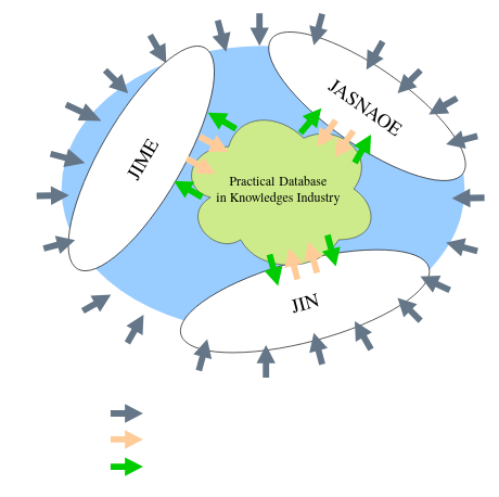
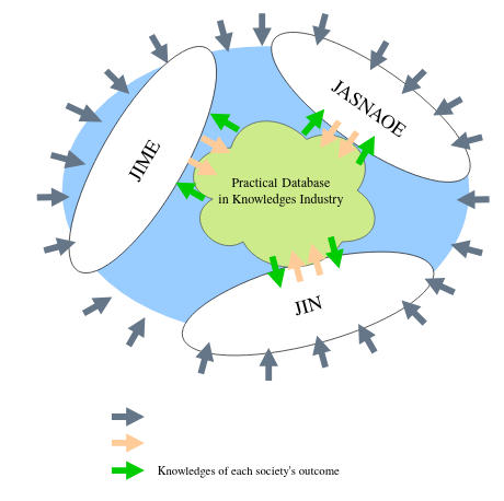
  <mxCell id="0" />
  <mxCell id="1" parent="0" />
  <mxCell id="2" value="" style="ellipse;whiteSpace=wrap;html=1;fillColor=#99CCFF;strokeColor=none;fontColor=#333333;movable=1;resizable=1;rotatable=1;deletable=1;editable=1;locked=0;connectable=1;" parent="1" vertex="1"><mxGeometry x="93.37" y="70" width="620" height="440" as="geometry" /></mxCell>
  <mxCell id="3" value="JASNAOE" style="strokeWidth=1;html=1;shape=mxgraph.flowchart.start_1;whiteSpace=wrap;rotation=35;fontSize=30;fontFamily=TeX Gyre Termes;movable=1;resizable=1;rotatable=1;deletable=1;editable=1;locked=0;connectable=1;" parent="1" vertex="1"><mxGeometry x="383.37" y="103.19" width="360" height="119.44" as="geometry" /></mxCell>
  <mxCell id="4" value="JIME" style="strokeWidth=1;html=1;shape=mxgraph.flowchart.start_1;whiteSpace=wrap;rotation=-60;fontSize=30;fontFamily=TeX Gyre Termes;movable=1;resizable=1;rotatable=1;deletable=1;editable=1;locked=0;connectable=1;" parent="1" vertex="1"><mxGeometry y="180" width="392.36" height="126.14" as="geometry" x="20" /></mxCell>
  <mxCell id="5" value="JIN" style="strokeWidth=1;html=1;shape=mxgraph.flowchart.start_1;whiteSpace=wrap;rotation=-15;fontSize=30;fontFamily=TeX Gyre Termes;movable=1;resizable=1;rotatable=1;deletable=1;editable=1;locked=0;connectable=1;" parent="1" vertex="1"><mxGeometry x="270.21" y="400.1" width="395.18" height="124.81" as="geometry" /></mxCell>
  <mxCell id="6" value="&lt;div&gt;Practical&amp;nbsp;&lt;span style=&quot;background-color: transparent;&quot;&gt;Database&lt;/span&gt;&lt;/div&gt;&lt;div&gt;in Knowledges Industry&lt;/div&gt;" style="ellipse;shape=cloud;whiteSpace=wrap;html=1;fontSize=20;fillColor=#cdeb8b;strokeColor=#36393d;fontFamily=TeX Gyre Termes;movable=1;resizable=1;rotatable=1;deletable=1;editable=1;locked=0;connectable=1;" parent="1" vertex="1"><mxGeometry x="273.37" y="160" width="308.01" height="260" as="geometry" /></mxCell>
  <mxCell id="7" value="" style="shape=singleArrow;direction=south;whiteSpace=wrap;html=1;rotation=-140;arrowWidth=0.336;arrowSize=0.559;fillColor=#00CC00;strokeColor=none;movable=1;resizable=1;rotatable=1;deletable=1;editable=1;locked=0;connectable=1;" parent="1" vertex="1"><mxGeometry x="462.36" y="160" width="28.99" height="50" as="geometry" /></mxCell>
  <mxCell id="8" value="" style="shape=singleArrow;direction=south;whiteSpace=wrap;html=1;rotation=35;arrowWidth=0.336;arrowSize=0.559;fillColor=#ffcc99;strokeColor=none;movable=1;resizable=1;rotatable=1;deletable=1;editable=1;locked=0;connectable=1;" parent="1" vertex="1"><mxGeometry x="486.17" y="180" width="28.99" height="50" as="geometry" /></mxCell>
  <mxCell id="9" value="" style="shape=singleArrow;direction=south;whiteSpace=wrap;html=1;rotation=35;arrowWidth=0.336;arrowSize=0.559;fillColor=#ffcc99;strokeColor=none;movable=1;resizable=1;rotatable=1;deletable=1;editable=1;locked=0;connectable=1;" parent="1" vertex="1"><mxGeometry x="513.37" y="196.24" width="28.99" height="50" as="geometry" /></mxCell>
  <mxCell id="10" value="" style="shape=singleArrow;direction=south;whiteSpace=wrap;html=1;rotation=-150;arrowWidth=0.336;arrowSize=0.559;fillColor=#00CC00;strokeColor=none;movable=1;resizable=1;rotatable=1;deletable=1;editable=1;locked=0;connectable=1;" parent="1" vertex="1"><mxGeometry x="542.36" y="203.02" width="28.99" height="50" as="geometry" /></mxCell>
  <mxCell id="11" value="" style="shape=singleArrow;direction=south;whiteSpace=wrap;html=1;rotation=120;arrowWidth=0.336;arrowSize=0.559;fillColor=#00CC00;strokeColor=none;movable=1;resizable=1;rotatable=1;deletable=1;editable=1;locked=0;connectable=1;" parent="1" vertex="1"><mxGeometry x="325.61" y="160" width="28.99" height="50" as="geometry" /></mxCell>
  <mxCell id="12" value="" style="shape=singleArrow;direction=south;whiteSpace=wrap;html=1;rotation=-62;arrowWidth=0.336;arrowSize=0.559;fillColor=#ffcc99;strokeColor=none;movable=1;resizable=1;rotatable=1;deletable=1;editable=1;locked=0;connectable=1;" parent="1" vertex="1"><mxGeometry x="313.37" y="196.24" width="28.99" height="50" as="geometry" /></mxCell>
  <mxCell id="13" value="" style="shape=singleArrow;direction=south;whiteSpace=wrap;html=1;rotation=-62;arrowWidth=0.336;arrowSize=0.559;fillColor=#ffcc99;strokeColor=none;movable=1;resizable=1;rotatable=1;deletable=1;editable=1;locked=0;connectable=1;" parent="1" vertex="1"><mxGeometry x="293.37" y="230" width="28.99" height="50" as="geometry" /></mxCell>
  <mxCell id="14" value="" style="shape=singleArrow;direction=south;whiteSpace=wrap;html=1;rotation=120;arrowWidth=0.336;arrowSize=0.559;fillColor=#00CC00;strokeColor=none;movable=1;resizable=1;rotatable=1;deletable=1;editable=1;locked=0;connectable=1;" parent="1" vertex="1"><mxGeometry x="273.37" y="265" width="28.99" height="50" as="geometry" /></mxCell>
  <mxCell id="15" value="" style="shape=singleArrow;direction=south;whiteSpace=wrap;html=1;rotation=-15;arrowWidth=0.336;arrowSize=0.559;fillColor=#00CC00;strokeColor=none;movable=1;resizable=1;rotatable=1;deletable=1;editable=1;locked=0;connectable=1;" parent="1" vertex="1"><mxGeometry x="405.37" y="390" width="28.99" height="50" as="geometry" /></mxCell>
  <mxCell id="16" value="" style="shape=singleArrow;direction=south;whiteSpace=wrap;html=1;rotation=-195;arrowWidth=0.336;arrowSize=0.559;fillColor=#ffcc99;strokeColor=none;movable=1;resizable=1;rotatable=1;deletable=1;editable=1;locked=0;connectable=1;" parent="1" vertex="1"><mxGeometry x="435.37" y="380" width="28.99" height="50" as="geometry" /></mxCell>
  <mxCell id="17" value="" style="shape=singleArrow;direction=south;whiteSpace=wrap;html=1;rotation=-195;arrowWidth=0.336;arrowSize=0.559;fillColor=#ffcc99;strokeColor=none;movable=1;resizable=1;rotatable=1;deletable=1;editable=1;locked=0;connectable=1;" parent="1" vertex="1"><mxGeometry x="465.37" y="370" width="28.99" height="50" as="geometry" /></mxCell>
  <mxCell id="18" value="" style="shape=singleArrow;direction=south;whiteSpace=wrap;html=1;rotation=-15;arrowWidth=0.336;arrowSize=0.559;fillColor=#00CC00;strokeColor=none;movable=1;resizable=1;rotatable=1;deletable=1;editable=1;locked=0;connectable=1;" parent="1" vertex="1"><mxGeometry x="494.36" y="360" width="28.99" height="50" as="geometry" /></mxCell>
  <mxCell id="19" value="" style="shape=singleArrow;direction=south;whiteSpace=wrap;html=1;rotation=0;arrowWidth=0.336;arrowSize=0.559;fillColor=#647687;strokeColor=none;fontColor=#ffffff;movable=1;resizable=1;rotatable=1;deletable=1;editable=1;locked=0;connectable=1;" parent="1" vertex="1"><mxGeometry x="383.37" y="20" width="28.99" height="50" as="geometry" /></mxCell>
  <mxCell id="20" value="" style="shape=singleArrow;direction=south;whiteSpace=wrap;html=1;rotation=15;arrowWidth=0.336;arrowSize=0.559;fillColor=#647687;strokeColor=none;fontColor=#ffffff;movable=1;resizable=1;rotatable=1;deletable=1;editable=1;locked=0;connectable=1;" parent="1" vertex="1"><mxGeometry x="473.37" y="20" width="28.99" height="50" as="geometry" /></mxCell>
  <mxCell id="21" value="" style="shape=singleArrow;direction=south;whiteSpace=wrap;html=1;rotation=30;arrowWidth=0.336;arrowSize=0.559;fillColor=#647687;strokeColor=none;fontColor=#ffffff;movable=1;resizable=1;rotatable=1;deletable=1;editable=1;locked=0;connectable=1;" parent="1" vertex="1"><mxGeometry x="560.36" y="60" width="28.99" height="50" as="geometry" /></mxCell>
  <mxCell id="22" value="" style="shape=singleArrow;direction=south;whiteSpace=wrap;html=1;rotation=45;arrowWidth=0.336;arrowSize=0.559;fillColor=#647687;strokeColor=none;fontColor=#ffffff;movable=1;resizable=1;rotatable=1;deletable=1;editable=1;locked=0;connectable=1;" parent="1" vertex="1"><mxGeometry x="613.37" y="100.1" width="28.99" height="50" as="geometry" /></mxCell>
  <mxCell id="23" value="" style="shape=singleArrow;direction=south;whiteSpace=wrap;html=1;rotation=60;arrowWidth=0.336;arrowSize=0.559;fillColor=#647687;strokeColor=none;fontColor=#ffffff;movable=1;resizable=1;rotatable=1;deletable=1;editable=1;locked=0;connectable=1;" parent="1" vertex="1"><mxGeometry x="665.39" y="137.91" width="28.99" height="50" as="geometry" /></mxCell>
  <mxCell id="24" value="" style="shape=singleArrow;direction=south;whiteSpace=wrap;html=1;rotation=75;arrowWidth=0.336;arrowSize=0.559;fillColor=#647687;strokeColor=none;fontColor=#ffffff;movable=1;resizable=1;rotatable=1;deletable=1;editable=1;locked=0;connectable=1;" parent="1" vertex="1"><mxGeometry x="694.38" y="190" width="28.99" height="50" as="geometry" /></mxCell>
  <mxCell id="25" value="" style="shape=singleArrow;direction=south;whiteSpace=wrap;html=1;rotation=89;arrowWidth=0.336;arrowSize=0.559;fillColor=#647687;strokeColor=none;fontColor=#ffffff;movable=1;resizable=1;rotatable=1;deletable=1;editable=1;locked=0;connectable=1;" parent="1" vertex="1"><mxGeometry x="704.38" y="279" width="28.99" height="50" as="geometry" /></mxCell>
  <mxCell id="26" value="" style="shape=singleArrow;direction=south;whiteSpace=wrap;html=1;rotation=105;arrowWidth=0.336;arrowSize=0.559;fillColor=#647687;strokeColor=none;fontColor=#ffffff;movable=1;resizable=1;rotatable=1;deletable=1;editable=1;locked=0;connectable=1;" parent="1" vertex="1"><mxGeometry x="694.38" y="354" width="28.99" height="50" as="geometry" /></mxCell>
  <mxCell id="27" value="" style="shape=singleArrow;direction=south;whiteSpace=wrap;html=1;rotation=115;arrowWidth=0.336;arrowSize=0.559;fillColor=#647687;strokeColor=none;fontColor=#ffffff;movable=1;resizable=1;rotatable=1;deletable=1;editable=1;locked=0;connectable=1;" parent="1" vertex="1"><mxGeometry x="653.37" y="410" width="28.99" height="50" as="geometry" /></mxCell>
  <mxCell id="28" value="" style="shape=singleArrow;direction=south;whiteSpace=wrap;html=1;rotation=135;arrowWidth=0.336;arrowSize=0.559;fillColor=#647687;strokeColor=none;fontColor=#ffffff;movable=1;resizable=1;rotatable=1;deletable=1;editable=1;locked=0;connectable=1;" parent="1" vertex="1"><mxGeometry x="613.37" y="450" width="28.99" height="50" as="geometry" /></mxCell>
  <mxCell id="29" value="" style="shape=singleArrow;direction=south;whiteSpace=wrap;html=1;rotation=-210;arrowWidth=0.336;arrowSize=0.559;fillColor=#647687;strokeColor=none;fontColor=#ffffff;movable=1;resizable=1;rotatable=1;deletable=1;editable=1;locked=0;connectable=1;" parent="1" vertex="1"><mxGeometry x="542.36" y="490" width="28.99" height="50" as="geometry" /></mxCell>
  <mxCell id="30" value="" style="shape=singleArrow;direction=south;whiteSpace=wrap;html=1;rotation=-195;arrowWidth=0.336;arrowSize=0.559;fillColor=#647687;strokeColor=none;fontColor=#ffffff;movable=1;resizable=1;rotatable=1;deletable=1;editable=1;locked=0;connectable=1;" parent="1" vertex="1"><mxGeometry x="473.37" y="510.47" width="28.99" height="50" as="geometry" /></mxCell>
  <mxCell id="31" value="" style="shape=singleArrow;direction=south;whiteSpace=wrap;html=1;rotation=-180;arrowWidth=0.336;arrowSize=0.559;fillColor=#647687;strokeColor=none;fontColor=#ffffff;movable=1;resizable=1;rotatable=1;deletable=1;editable=1;locked=0;connectable=1;" parent="1" vertex="1"><mxGeometry x="393.37" y="530" width="28.99" height="50" as="geometry" /></mxCell>
  <mxCell id="32" value="" style="shape=singleArrow;direction=south;whiteSpace=wrap;html=1;rotation=-165;arrowWidth=0.336;arrowSize=0.559;fillColor=#647687;strokeColor=none;fontColor=#ffffff;movable=1;resizable=1;rotatable=1;deletable=1;editable=1;locked=0;connectable=1;" parent="1" vertex="1"><mxGeometry x="296.623" y="520.1" width="28.99" height="50" as="geometry" /></mxCell>
  <mxCell id="33" value="" style="shape=singleArrow;direction=south;whiteSpace=wrap;html=1;rotation=-150;arrowWidth=0.336;arrowSize=0.559;fillColor=#647687;strokeColor=none;fontColor=#ffffff;movable=1;resizable=1;rotatable=1;deletable=1;editable=1;locked=0;connectable=1;" parent="1" vertex="1"><mxGeometry x="192.693" y="480" width="28.99" height="50" as="geometry" /></mxCell>
  <mxCell id="34" value="" style="shape=singleArrow;direction=south;whiteSpace=wrap;html=1;rotation=-120;arrowWidth=0.336;arrowSize=0.559;fillColor=#647687;strokeColor=none;fontColor=#ffffff;movable=1;resizable=1;rotatable=1;deletable=1;editable=1;locked=0;connectable=1;" parent="1" vertex="1"><mxGeometry x="133.373" y="440" width="28.99" height="50" as="geometry" /></mxCell>
  <mxCell id="35" value="" style="shape=singleArrow;direction=south;whiteSpace=wrap;html=1;rotation=-105;arrowWidth=0.336;arrowSize=0.559;fillColor=#647687;strokeColor=none;fontColor=#ffffff;movable=1;resizable=1;rotatable=1;deletable=1;editable=1;locked=0;connectable=1;" parent="1" vertex="1"><mxGeometry x="75.623" y="350.1" width="28.99" height="50" as="geometry" /></mxCell>
  <mxCell id="36" value="" style="shape=singleArrow;direction=south;whiteSpace=wrap;html=1;rotation=-91;arrowWidth=0.336;arrowSize=0.559;fillColor=#647687;strokeColor=none;fontColor=#ffffff;movable=1;resizable=1;rotatable=1;deletable=1;editable=1;locked=0;connectable=1;" parent="1" vertex="1"><mxGeometry x="65.623" y="275.1" width="28.99" height="50" as="geometry" /></mxCell>
  <mxCell id="37" value="" style="shape=singleArrow;direction=south;whiteSpace=wrap;html=1;rotation=-75;arrowWidth=0.336;arrowSize=0.559;fillColor=#647687;strokeColor=none;fontColor=#ffffff;movable=1;resizable=1;rotatable=1;deletable=1;editable=1;locked=0;connectable=1;" parent="1" vertex="1"><mxGeometry x="88.64" y="215.57" width="28.99" height="55" as="geometry" /></mxCell>
  <mxCell id="38" value="" style="shape=singleArrow;direction=south;whiteSpace=wrap;html=1;rotation=-65;arrowWidth=0.336;arrowSize=0.559;fillColor=#647687;strokeColor=none;fontColor=#ffffff;movable=1;resizable=1;rotatable=1;deletable=1;editable=1;locked=0;connectable=1;" parent="1" vertex="1"><mxGeometry x="113.06" y="142.92" width="28.99" height="60.1" as="geometry" /></mxCell>
  <mxCell id="39" value="" style="shape=singleArrow;direction=south;whiteSpace=wrap;html=1;rotation=-45;arrowWidth=0.336;arrowSize=0.559;fillColor=#647687;strokeColor=none;fontColor=#ffffff;movable=1;resizable=1;rotatable=1;deletable=1;editable=1;locked=0;connectable=1;" parent="1" vertex="1"><mxGeometry x="163.703" y="100.1" width="28.99" height="50" as="geometry" /></mxCell>
  <mxCell id="40" value="" style="shape=singleArrow;direction=south;whiteSpace=wrap;html=1;rotation=-390;arrowWidth=0.336;arrowSize=0.559;fillColor=#647687;strokeColor=none;fontColor=#ffffff;movable=1;resizable=1;rotatable=1;deletable=1;editable=1;locked=0;connectable=1;" parent="1" vertex="1"><mxGeometry x="227.623" y="50.1" width="28.99" height="50" as="geometry" /></mxCell>
  <mxCell id="41" value="" style="shape=singleArrow;direction=south;whiteSpace=wrap;html=1;rotation=-375;arrowWidth=0.336;arrowSize=0.559;fillColor=#647687;strokeColor=none;fontColor=#ffffff;movable=1;resizable=1;rotatable=1;deletable=1;editable=1;locked=0;connectable=1;" parent="1" vertex="1"><mxGeometry x="325.613" y="30" width="28.99" height="50" as="geometry" /></mxCell>
  <mxCell id="42" value="" style="shape=singleArrow;direction=south;whiteSpace=wrap;html=1;rotation=-90;arrowWidth=0.336;arrowSize=0.559;fillColor=#ffcc99;strokeColor=none;movable=1;resizable=1;rotatable=1;deletable=1;editable=1;locked=0;connectable=1;" parent="1" vertex="1"><mxGeometry x="179.37" y="650" width="28.99" height="50" as="geometry" /></mxCell>
  <mxCell id="43" value="" style="shape=singleArrow;direction=south;whiteSpace=wrap;html=1;rotation=-90;arrowWidth=0.336;arrowSize=0.559;fillColor=#647687;strokeColor=none;fontColor=#ffffff;movable=1;resizable=1;rotatable=1;deletable=1;editable=1;locked=0;connectable=1;" parent="1" vertex="1"><mxGeometry x="179.37" y="610" width="28.99" height="50" as="geometry" /></mxCell>
  <mxCell id="44" value="" style="shape=singleArrow;direction=south;whiteSpace=wrap;html=1;rotation=-90;arrowWidth=0.336;arrowSize=0.559;fillColor=#00CC00;strokeColor=none;movable=1;resizable=1;rotatable=1;deletable=1;editable=1;locked=0;connectable=1;" parent="1" vertex="1"><mxGeometry x="179.37" y="692" width="28.99" height="50" as="geometry" /></mxCell>
+ <mxCell id="45" value="Knowledges of each society's outcome" style="text;html=1;align=left;verticalAlign=middle;resizable=1;points=[];autosize=1;strokeColor=none;fillColor=none;fontSize=18;movable=1;rotatable=1;deletable=1;editable=1;locked=0;connectable=1;fontFamily=TeX Gyre Termes;" parent="1" vertex="1"><mxGeometry x="237.37" y="697" width="300" height="40" as="geometry" /></mxCell>
